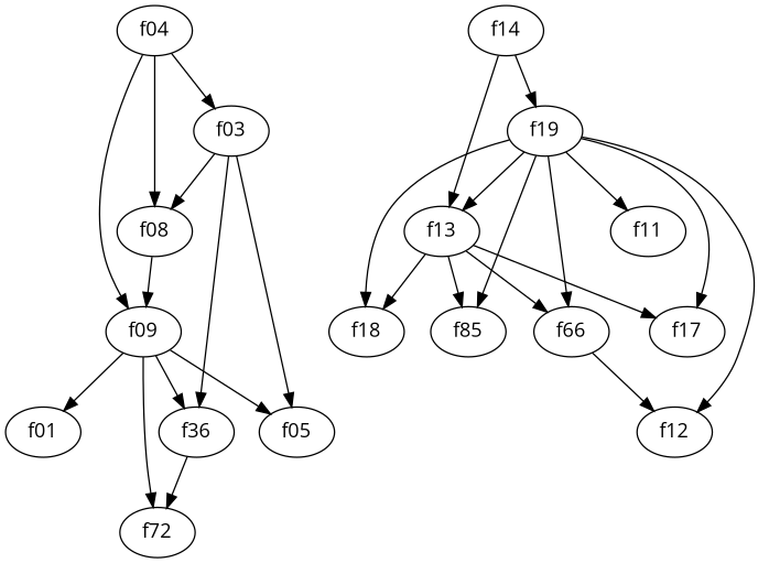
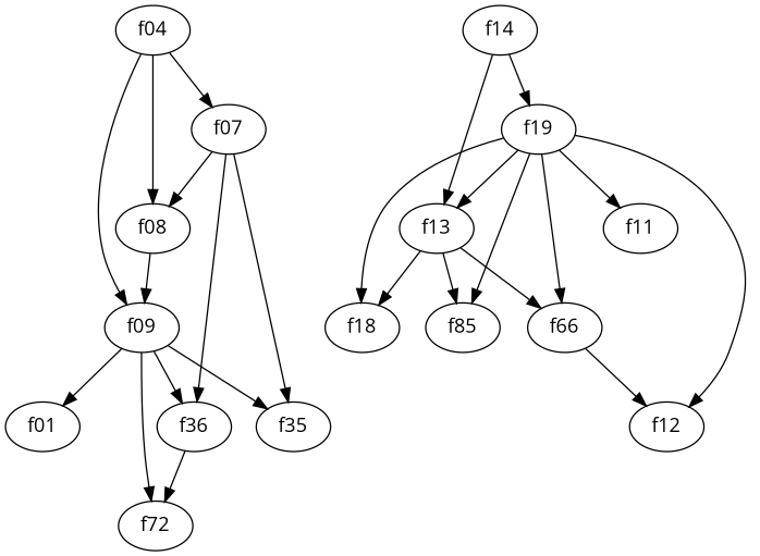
  digraph {
    fontname="Open Sans"
    node [fontname="Open Sans"]
    edge [fontname="Open Sans"]
    n1 [label=f01]
    n2 [label=f72]
-   n3 [label=f03]
-   n4 [label=f05]
+   n3 [label=f07]
+   n4 [label=f35]
    n5 [label=f36]
    n6 [label=f08]
    n7 [label=f09]
    n8 [label=f04]
    n9 [label=f11]
    n10 [label=f12]
    n11 [label=f13]
    n12 [label=f85]
    n13 [label=f66]
-   n14 [label=f17]
    n15 [label=f18]
    n16 [label=f19]
    n17 [label=f14]
    n3 -> n4
    n3 -> n5
    n3 -> n6
    n5 -> n2
    n6 -> n7
    n7 -> n1
    n7 -> n2
    n7 -> n4
    n7 -> n5
    n8 -> n3
    n8 -> n6
    n8 -> n7
    n11 -> n12
    n11 -> n13
-   n11 -> n14
    n11 -> n15
    n13 -> n10
    n16 -> n9
    n16 -> n10
    n16 -> n11
    n16 -> n12
    n16 -> n13
-   n16 -> n14
    n16 -> n15
    n17 -> n11
    n17 -> n16
  }
